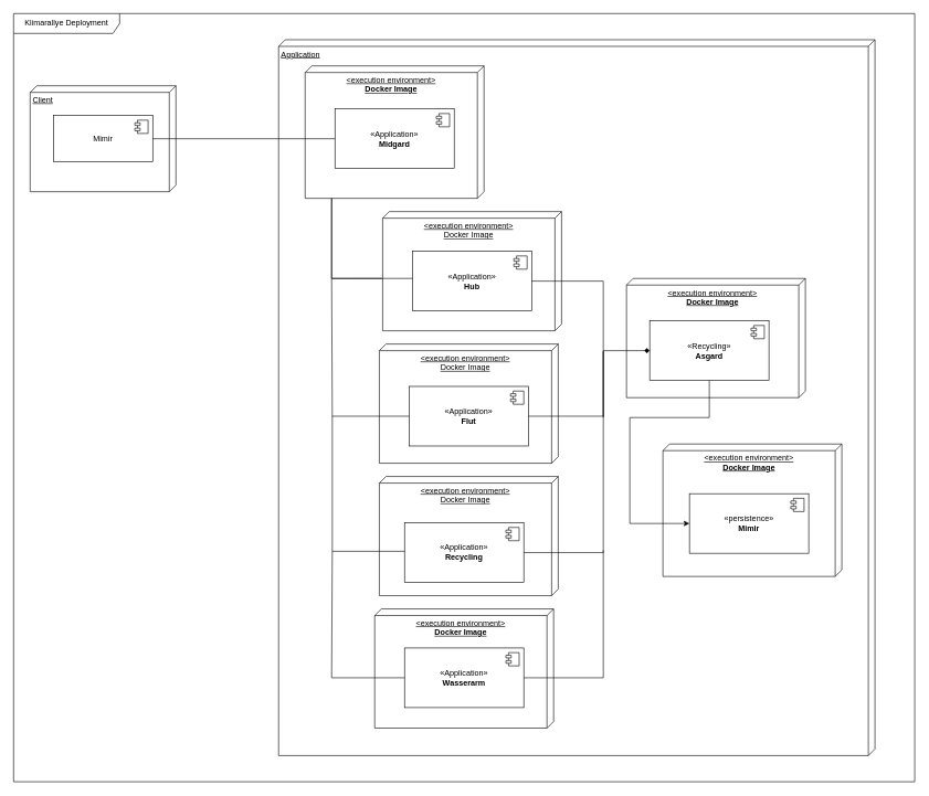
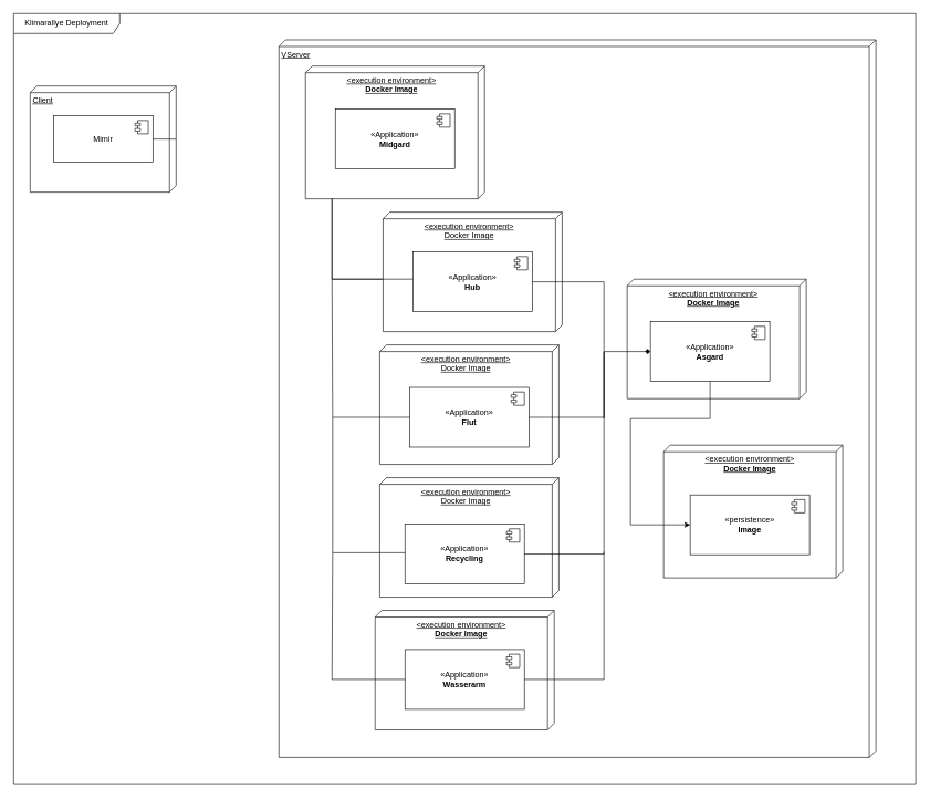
  <mxCell id="0" />
  <mxCell id="1" parent="0" />
  <mxCell id="2" value="Klimarallye Deployment" style="shape=umlFrame;whiteSpace=wrap;html=1;pointerEvents=0;recursiveResize=0;container=1;collapsible=0;width=160;" vertex="1" parent="1"><mxGeometry x="20" y="20" width="1360" height="1160" as="geometry" /></mxCell>
  <mxCell id="3" value="Client" style="verticalAlign=top;align=left;spacingTop=8;spacingLeft=2;spacingRight=12;shape=cube;size=10;direction=south;fontStyle=4;html=1;whiteSpace=wrap;" parent="2" vertex="1"><mxGeometry x="25" y="109" width="220" height="160" as="geometry" /></mxCell>
  <mxCell id="4" value="Mimir" style="html=1;dropTarget=0;whiteSpace=wrap;" parent="2" vertex="1"><mxGeometry x="60" y="154" width="150" height="70" as="geometry" /></mxCell>
  <mxCell id="5" value="" style="shape=module;jettyWidth=8;jettyHeight=4;" parent="4" vertex="1"><mxGeometry x="1" width="20" height="20" relative="1" as="geometry"><mxPoint x="-27" y="7" as="offset" /></mxGeometry></mxCell>
- <mxCell id="6" value="Application" style="verticalAlign=top;align=left;spacingTop=8;spacingLeft=2;spacingRight=12;shape=cube;size=10;direction=south;fontStyle=4;html=1;whiteSpace=wrap;fillColor=none;" parent="2" vertex="1"><mxGeometry x="400" y="39.5" width="900" height="1081" as="geometry" /></mxCell>
+ <mxCell id="6" value="VServer" style="verticalAlign=top;align=left;spacingTop=8;spacingLeft=2;spacingRight=12;shape=cube;size=10;direction=south;fontStyle=4;html=1;whiteSpace=wrap;fillColor=none;" parent="2" vertex="1"><mxGeometry x="400" y="39.5" width="900" height="1081" as="geometry" /></mxCell>
  <mxCell id="7" value="" style="ellipse;whiteSpace=wrap;html=1;align=center;aspect=fixed;fillColor=none;strokeColor=none;resizable=0;perimeter=centerPerimeter;rotatable=0;allowArrows=0;points=[];outlineConnect=1;" parent="2" vertex="1"><mxGeometry x="835" y="369" width="10" height="10" as="geometry" /></mxCell>
  <mxCell id="8" value="" style="ellipse;whiteSpace=wrap;html=1;align=center;aspect=fixed;fillColor=none;strokeColor=none;resizable=0;perimeter=centerPerimeter;rotatable=0;allowArrows=0;points=[];outlineConnect=1;" parent="2" vertex="1"><mxGeometry x="835" y="459" width="10" height="10" as="geometry" /></mxCell>
  <mxCell id="9" value="" style="ellipse;whiteSpace=wrap;html=1;align=center;aspect=fixed;fillColor=none;strokeColor=none;resizable=0;perimeter=centerPerimeter;rotatable=0;allowArrows=0;points=[];outlineConnect=1;" parent="2" vertex="1"><mxGeometry x="865" y="499" width="10" height="10" as="geometry" /></mxCell>
  <mxCell id="10" value="" style="ellipse;whiteSpace=wrap;html=1;align=center;aspect=fixed;fillColor=none;strokeColor=none;resizable=0;perimeter=centerPerimeter;rotatable=0;allowArrows=0;points=[];outlineConnect=1;" parent="2" vertex="1"><mxGeometry x="1155" y="379" width="10" height="10" as="geometry" /></mxCell>
  <mxCell id="11" value="&amp;lt;execution environment&amp;gt;&lt;br&gt;Docker Image" style="verticalAlign=top;align=center;spacingTop=8;spacingLeft=2;spacingRight=12;shape=cube;size=10;direction=south;fontStyle=4;html=1;whiteSpace=wrap;" vertex="1" parent="2"><mxGeometry x="557" y="299" width="270" height="180" as="geometry" /></mxCell>
  <mxCell id="12" value="«Application»&lt;br&gt;&lt;b&gt;Hub&lt;/b&gt;" style="html=1;dropTarget=0;whiteSpace=wrap;" vertex="1" parent="2"><mxGeometry x="602" y="359" width="180" height="90" as="geometry" /></mxCell>
  <mxCell id="13" value="" style="shape=module;jettyWidth=8;jettyHeight=4;" vertex="1" parent="12"><mxGeometry x="1" width="20" height="20" relative="1" as="geometry"><mxPoint x="-27" y="7" as="offset" /></mxGeometry></mxCell>
  <mxCell id="14" value="&amp;lt;execution environment&amp;gt;&lt;br&gt;Docker Image" style="verticalAlign=top;align=center;spacingTop=8;spacingLeft=2;spacingRight=12;shape=cube;size=10;direction=south;fontStyle=4;html=1;whiteSpace=wrap;" vertex="1" parent="2"><mxGeometry x="552" y="499" width="270" height="180" as="geometry" /></mxCell>
  <mxCell id="15" value="«Application»&lt;br&gt;&lt;b&gt;Flut&lt;/b&gt;" style="html=1;dropTarget=0;whiteSpace=wrap;" vertex="1" parent="2"><mxGeometry x="597" y="563" width="180" height="90" as="geometry" /></mxCell>
  <mxCell id="16" value="" style="shape=module;jettyWidth=8;jettyHeight=4;" vertex="1" parent="15"><mxGeometry x="1" width="20" height="20" relative="1" as="geometry"><mxPoint x="-27" y="7" as="offset" /></mxGeometry></mxCell>
  <mxCell id="17" value="&amp;lt;execution environment&amp;gt;&lt;br&gt;Docker Image" style="verticalAlign=top;align=center;spacingTop=8;spacingLeft=2;spacingRight=12;shape=cube;size=10;direction=south;fontStyle=4;html=1;whiteSpace=wrap;" vertex="1" parent="2"><mxGeometry x="552" y="699" width="270" height="180" as="geometry" /></mxCell>
  <mxCell id="18" value="«Application»&lt;br&gt;&lt;b&gt;Recycling&lt;/b&gt;" style="html=1;dropTarget=0;whiteSpace=wrap;" vertex="1" parent="2"><mxGeometry x="590" y="769" width="180" height="90" as="geometry" /></mxCell>
  <mxCell id="19" value="" style="shape=module;jettyWidth=8;jettyHeight=4;" vertex="1" parent="18"><mxGeometry x="1" width="20" height="20" relative="1" as="geometry"><mxPoint x="-27" y="7" as="offset" /></mxGeometry></mxCell>
  <mxCell id="20" value="&amp;lt;execution environment&amp;gt;&lt;br&gt;&lt;b&gt;Docker Image&lt;/b&gt;" style="verticalAlign=top;align=center;spacingTop=8;spacingLeft=2;spacingRight=12;shape=cube;size=10;direction=south;fontStyle=4;html=1;whiteSpace=wrap;" vertex="1" parent="2"><mxGeometry x="545" y="899" width="270" height="180" as="geometry" /></mxCell>
  <mxCell id="21" value="«Application»&lt;br&gt;&lt;b&gt;Wasserarm&lt;/b&gt;" style="html=1;dropTarget=0;whiteSpace=wrap;" vertex="1" parent="2"><mxGeometry x="590" y="958" width="180" height="90" as="geometry" /></mxCell>
  <mxCell id="22" value="" style="shape=module;jettyWidth=8;jettyHeight=4;" vertex="1" parent="21"><mxGeometry x="1" width="20" height="20" relative="1" as="geometry"><mxPoint x="-27" y="7" as="offset" /></mxGeometry></mxCell>
  <mxCell id="23" value="&amp;lt;execution environment&amp;gt;&lt;br&gt;&lt;b&gt;Docker Image&lt;/b&gt;" style="verticalAlign=top;align=center;spacingTop=8;spacingLeft=2;spacingRight=12;shape=cube;size=10;direction=south;fontStyle=4;html=1;whiteSpace=wrap;" vertex="1" parent="2"><mxGeometry x="925" y="400" width="270" height="180" as="geometry" /></mxCell>
- <mxCell id="24" value="«Recycling»&lt;br&gt;&lt;b&gt;Asgard&lt;/b&gt;" style="html=1;dropTarget=0;whiteSpace=wrap;" vertex="1" parent="2"><mxGeometry x="960" y="464" width="180" height="90" as="geometry" /></mxCell>
+ <mxCell id="24" value="«Application»&lt;br&gt;&lt;b&gt;Asgard&lt;/b&gt;" style="html=1;dropTarget=0;whiteSpace=wrap;" vertex="1" parent="2"><mxGeometry x="960" y="464" width="180" height="90" as="geometry" /></mxCell>
  <mxCell id="25" value="" style="shape=module;jettyWidth=8;jettyHeight=4;" vertex="1" parent="24"><mxGeometry x="1" width="20" height="20" relative="1" as="geometry"><mxPoint x="-27" y="7" as="offset" /></mxGeometry></mxCell>
  <mxCell id="26" value="&amp;lt;execution environment&amp;gt;&lt;br&gt;&lt;b&gt;Docker Image&lt;/b&gt;" style="verticalAlign=top;align=center;spacingTop=8;spacingLeft=2;spacingRight=12;shape=cube;size=10;direction=south;fontStyle=4;html=1;whiteSpace=wrap;" vertex="1" parent="2"><mxGeometry x="980" y="650" width="270" height="200" as="geometry" /></mxCell>
- <mxCell id="27" value="«persistence»&lt;br&gt;&lt;b&gt;Mimir&lt;/b&gt;" style="html=1;dropTarget=0;whiteSpace=wrap;" vertex="1" parent="2"><mxGeometry x="1020" y="725" width="180" height="90" as="geometry" /></mxCell>
+ <mxCell id="27" value="«persistence»&lt;br&gt;&lt;b&gt;Image&lt;/b&gt;" style="html=1;dropTarget=0;whiteSpace=wrap;" vertex="1" parent="2"><mxGeometry x="1020" y="725" width="180" height="90" as="geometry" /></mxCell>
  <mxCell id="28" value="" style="shape=module;jettyWidth=8;jettyHeight=4;" vertex="1" parent="27"><mxGeometry x="1" width="20" height="20" relative="1" as="geometry"><mxPoint x="-27" y="7" as="offset" /></mxGeometry></mxCell>
  <mxCell id="29" value="&amp;lt;execution environment&amp;gt;&lt;br&gt;&lt;b&gt;Docker Image&lt;/b&gt;" style="verticalAlign=top;align=center;spacingTop=8;spacingLeft=2;spacingRight=12;shape=cube;size=10;direction=south;fontStyle=4;html=1;whiteSpace=wrap;" vertex="1" parent="2"><mxGeometry x="440" y="79" width="270" height="200" as="geometry" /></mxCell>
  <mxCell id="30" value="«Application»&lt;br&gt;&lt;b&gt;Midgard&lt;/b&gt;" style="html=1;dropTarget=0;whiteSpace=wrap;" vertex="1" parent="2"><mxGeometry x="485" y="144" width="180" height="90" as="geometry" /></mxCell>
  <mxCell id="31" value="" style="shape=module;jettyWidth=8;jettyHeight=4;" vertex="1" parent="30"><mxGeometry x="1" width="20" height="20" relative="1" as="geometry"><mxPoint x="-27" y="7" as="offset" /></mxGeometry></mxCell>
- <mxCell id="32" value="" style="endArrow=none;html=1;rounded=0;exitX=1;exitY=0.5;exitDx=0;exitDy=0;entryX=0;entryY=0.5;entryDx=0;entryDy=0;" edge="1" parent="2" source="4" target="30"><mxGeometry width="50" height="50" relative="1" as="geometry"><mxPoint x="480" y="450" as="sourcePoint" /><mxPoint x="530" y="400" as="targetPoint" /></mxGeometry></mxCell>
+ <mxCell id="32" value="" style="endArrow=none;html=1;rounded=0;exitX=1;exitY=0.5;exitDx=0;exitDy=0;" edge="1" parent="2" source="4" target="3"><mxGeometry width="50" height="50" relative="1" as="geometry"><mxPoint x="480" y="450" as="sourcePoint" /><mxPoint x="530" y="400" as="targetPoint" /></mxGeometry></mxCell>
  <mxCell id="33" value="" style="endArrow=none;html=1;rounded=0;" edge="1" parent="2"><mxGeometry width="50" height="50" relative="1" as="geometry"><mxPoint x="556" y="400" as="sourcePoint" /><mxPoint x="480" y="279" as="targetPoint" /><Array as="points"><mxPoint x="480" y="400" /></Array></mxGeometry></mxCell>
  <mxCell id="34" value="" style="endArrow=none;html=1;rounded=0;" edge="1" parent="2"><mxGeometry width="50" height="50" relative="1" as="geometry"><mxPoint x="590" y="812" as="sourcePoint" /><mxPoint x="481" y="608" as="targetPoint" /><Array as="points"><mxPoint x="481" y="812" /></Array></mxGeometry></mxCell>
  <mxCell id="35" value="" style="endArrow=none;html=1;rounded=0;exitX=0;exitY=0.455;exitDx=0;exitDy=0;exitPerimeter=0;" edge="1" parent="2" source="12"><mxGeometry width="50" height="50" relative="1" as="geometry"><mxPoint x="556" y="400" as="sourcePoint" /><mxPoint x="480" y="279" as="targetPoint" /><Array as="points"><mxPoint x="480" y="400" /></Array></mxGeometry></mxCell>
  <mxCell id="36" value="" style="endArrow=none;html=1;rounded=0;exitX=0;exitY=0.5;exitDx=0;exitDy=0;" edge="1" parent="2" source="15"><mxGeometry width="50" height="50" relative="1" as="geometry"><mxPoint x="587" y="598" as="sourcePoint" /><mxPoint x="480" y="400" as="targetPoint" /><Array as="points"><mxPoint x="481" y="608" /></Array></mxGeometry></mxCell>
  <mxCell id="37" value="" style="endArrow=none;html=1;rounded=0;exitX=0;exitY=0.5;exitDx=0;exitDy=0;" edge="1" parent="2" source="21"><mxGeometry width="50" height="50" relative="1" as="geometry"><mxPoint x="570" y="994" as="sourcePoint" /><mxPoint x="481" y="812" as="targetPoint" /><Array as="points"><mxPoint x="480" y="1003" /></Array></mxGeometry></mxCell>
  <mxCell id="38" value="" style="endArrow=diamond;html=1;rounded=0;exitX=1;exitY=0.5;exitDx=0;exitDy=0;entryX=0;entryY=0.5;entryDx=0;entryDy=0;" edge="1" parent="2" source="12" target="24"><mxGeometry width="50" height="50" relative="1" as="geometry"><mxPoint x="860" y="640" as="sourcePoint" /><mxPoint x="910" y="590" as="targetPoint" /><Array as="points"><mxPoint x="890" y="404" /><mxPoint x="890" y="509" /></Array></mxGeometry></mxCell>
  <mxCell id="39" value="" style="endArrow=none;html=1;rounded=0;exitX=1;exitY=0.5;exitDx=0;exitDy=0;" edge="1" parent="2" source="18"><mxGeometry width="50" height="50" relative="1" as="geometry"><mxPoint x="787" y="618" as="sourcePoint" /><mxPoint x="890" y="610" as="targetPoint" /><Array as="points"><mxPoint x="890" y="814" /><mxPoint x="890" y="509" /></Array></mxGeometry></mxCell>
  <mxCell id="40" value="" style="endArrow=none;html=1;rounded=0;exitX=1;exitY=0.5;exitDx=0;exitDy=0;" edge="1" parent="2" source="21"><mxGeometry width="50" height="50" relative="1" as="geometry"><mxPoint x="780" y="824" as="sourcePoint" /><mxPoint x="890" y="810.488" as="targetPoint" /><Array as="points"><mxPoint x="890" y="1003" /></Array></mxGeometry></mxCell>
  <mxCell id="41" value="" style="endArrow=classic;html=1;rounded=0;exitX=0.5;exitY=1;exitDx=0;exitDy=0;entryX=0;entryY=0.5;entryDx=0;entryDy=0;" edge="1" parent="2" source="24" target="27"><mxGeometry width="50" height="50" relative="1" as="geometry"><mxPoint x="1020" y="770" as="sourcePoint" /><mxPoint x="1070" y="720" as="targetPoint" /><Array as="points"><mxPoint x="1050" y="610" /><mxPoint x="930" y="610" /><mxPoint x="930" y="770" /></Array></mxGeometry></mxCell>
  <mxCell id="42" value="" style="endArrow=none;html=1;rounded=0;exitX=1;exitY=0.5;exitDx=0;exitDy=0;" edge="1" parent="1" source="15"><mxGeometry width="50" height="50" relative="1" as="geometry"><mxPoint x="812" y="434" as="sourcePoint" /><mxPoint x="910" y="530" as="targetPoint" /><Array as="points"><mxPoint x="910" y="628" /><mxPoint x="910" y="530" /></Array></mxGeometry></mxCell>
